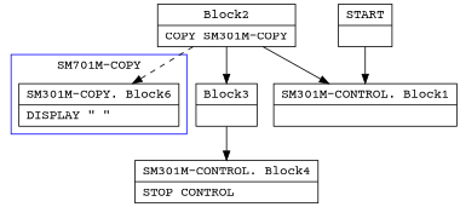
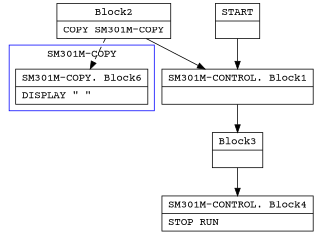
  digraph {
    compound=true
    fontname="Courier Prime"
    node [fontname="Courier Prime" shape=record]
    edge [arrowtail=empty fontname="Courier Prime"]
    n1 [label="{SM301M-COPY. Block6|    DISPLAY \" \"\l}"]
    n2 [label="{START|}"]
    n3 [label="{SM301M-CONTROL. Block1|}"]
    n4 [label="{Block2|    COPY SM301M-COPY\l}"]
    n5 [label="{Block3|}"]
-   n6 [label="{SM301M-CONTROL. Block4|    STOP CONTROL\l}"]
+   n6 [label="{SM301M-CONTROL. Block4|    STOP RUN\l}"]
    subgraph cluster_1 {
      color=blue
-     label="SM701M-COPY"
+     label="SM301M-COPY"
      n1
    }
    n2 -> n3
    n4 -> n1 [style=dashed]
    n4 -> n3
-   n4 -> n5
+   n3 -> n5
    n5 -> n6
  }
